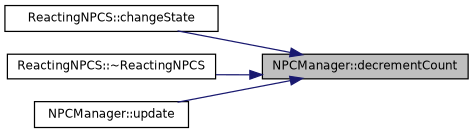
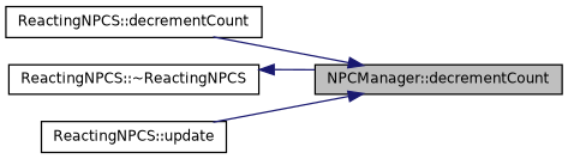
  digraph {
    rankdir=RL
    node [color=black fillcolor=white fontname=Helvetica fontsize=10 shape=record style=filled]
    edge [color=midnightblue dir=back fontname=Helvetica fontsize=10 labelfontname=Helvetica labelfontsize=10 style=solid]
    n1 [fillcolor=grey75 fontcolor=black height=0.2 label="NPCManager::decrementCount" width=0.4]
-   n2 [height=0.2 label="ReactingNPCS::changeState" width=0.4]
+   n2 [height=0.2 label="ReactingNPCS::decrementCount" width=0.4]
    n3 [height=0.2 label="ReactingNPCS::~ReactingNPCS" width=0.4]
-   n4 [height=0.2 label="NPCManager::update" width=0.4]
+   n4 [height=0.2 label="ReactingNPCS::update" width=0.4]
    n1 -> n2
-   n1 -> n3
+   n3 -> n1
    n1 -> n4
  }
